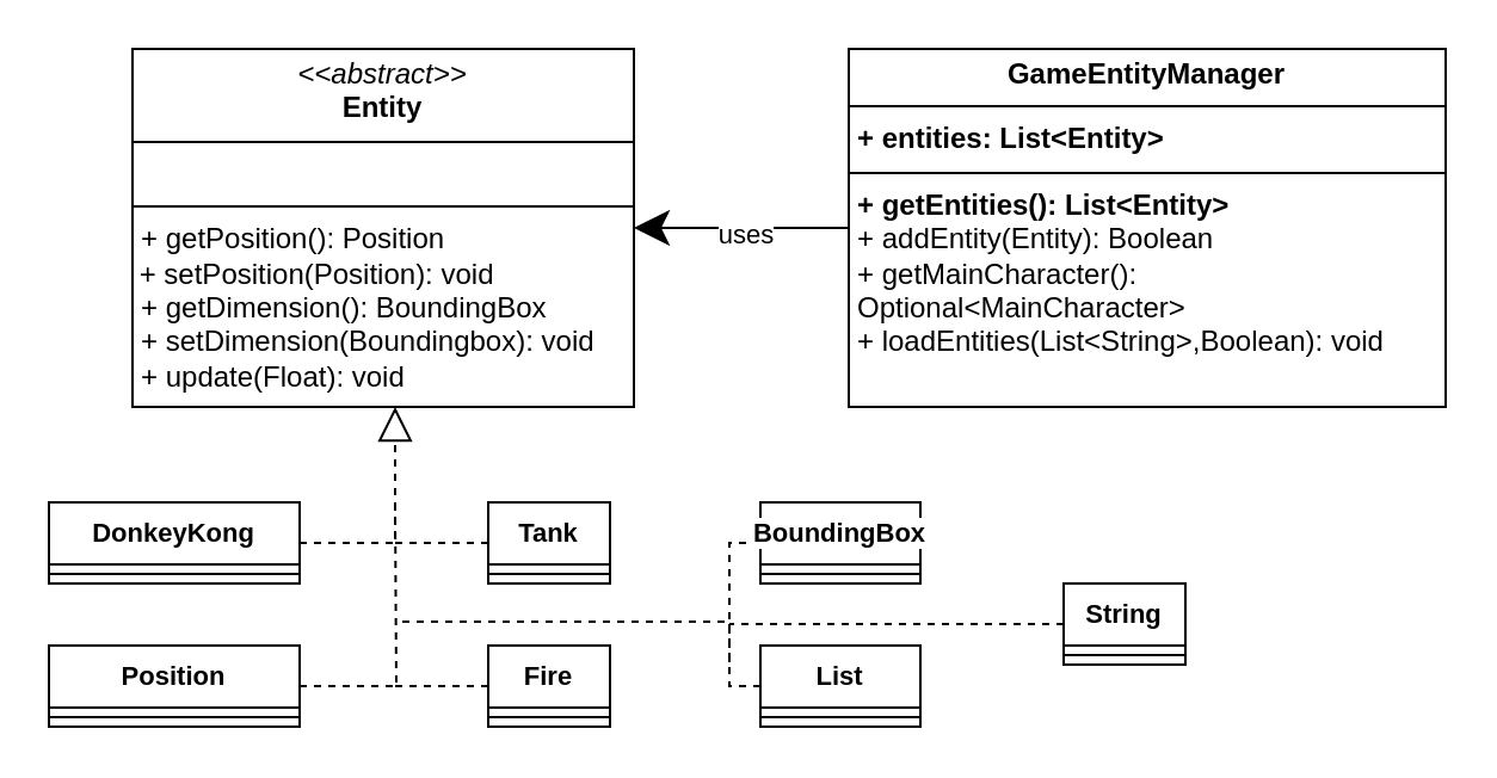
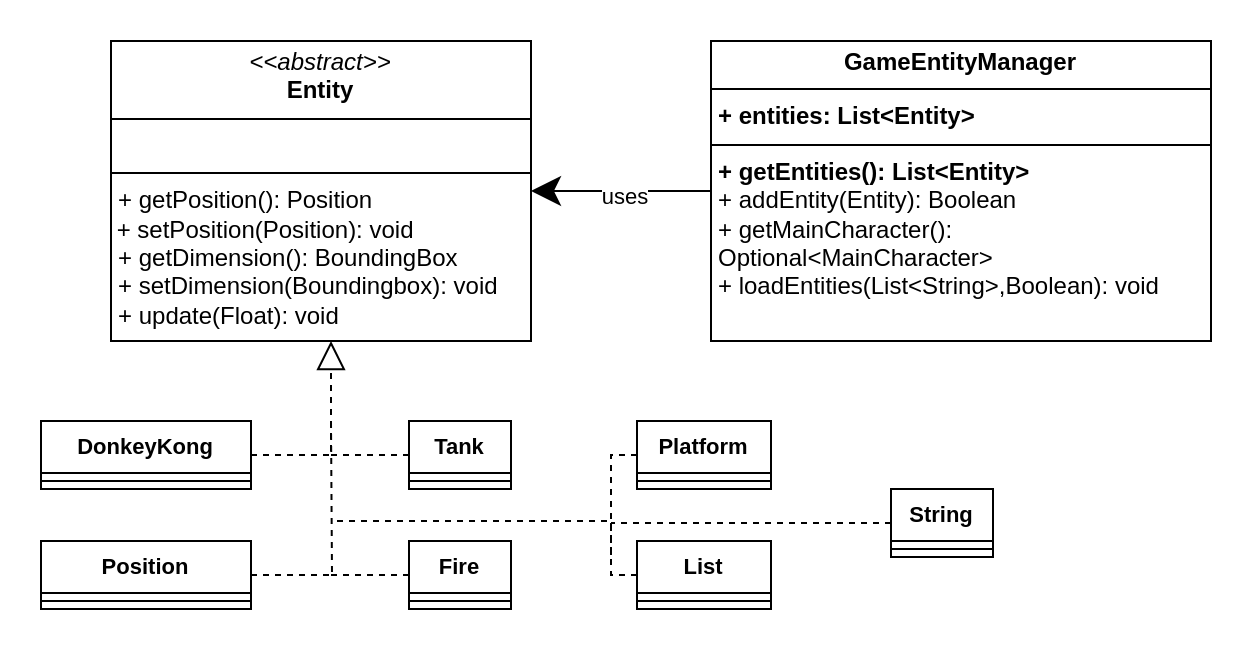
  <mxCell id="0" />
  <mxCell id="1" parent="0" />
  <mxCell id="2" value="&lt;p style=&quot;margin:0px;margin-top:4px;text-align:center;&quot;&gt;&lt;i&gt;&amp;lt;&amp;lt;abstract&amp;gt;&amp;gt;&lt;/i&gt;&lt;br&gt;&lt;b&gt;Entity&lt;/b&gt;&lt;/p&gt;&lt;hr size=&quot;1&quot; style=&quot;border-style:solid;&quot;&gt;&lt;p style=&quot;margin:0px;margin-left:4px;&quot;&gt;&lt;br&gt;&lt;/p&gt;&lt;hr size=&quot;1&quot; style=&quot;border-style:solid;&quot;&gt;&lt;p style=&quot;margin:0px;margin-left:4px;&quot;&gt;+ getPosition(): Position&lt;/p&gt;&amp;nbsp;+ setPosition(Position): void&lt;br&gt;&lt;p style=&quot;margin:0px;margin-left:4px;&quot;&gt;+ getDimension(): BoundingBox&amp;nbsp;&lt;/p&gt;&lt;p style=&quot;margin:0px;margin-left:4px;&quot;&gt;+&lt;span style=&quot;background-color: transparent; color: light-dark(rgb(0, 0, 0), rgb(255, 255, 255));&quot;&gt;&amp;nbsp;setDimension(Boundingbox): void&lt;/span&gt;&lt;/p&gt;&lt;p style=&quot;margin:0px;margin-left:4px;&quot;&gt;&lt;span style=&quot;background-color: transparent; color: light-dark(rgb(0, 0, 0), rgb(255, 255, 255));&quot;&gt;+ update(Float): void&amp;nbsp;&lt;/span&gt;&lt;/p&gt;&lt;div&gt;&lt;span style=&quot;background-color: transparent; color: light-dark(rgb(0, 0, 0), rgb(255, 255, 255));&quot;&gt;&lt;br&gt;&lt;/span&gt;&lt;/div&gt;" style="verticalAlign=top;align=left;overflow=fill;html=1;whiteSpace=wrap;" parent="1" vertex="1"><mxGeometry x="55" y="20" width="210" height="150" as="geometry" /></mxCell>
  <mxCell id="3" style="edgeStyle=orthogonalEdgeStyle;rounded=0;orthogonalLoop=1;jettySize=auto;html=1;endSize=12;" parent="1" source="5" target="2" edge="1"><mxGeometry relative="1" as="geometry"><Array as="points"><mxPoint x="378" y="95" /></Array></mxGeometry></mxCell>
  <mxCell id="4" value="uses" style="edgeLabel;html=1;align=center;verticalAlign=middle;resizable=0;points=[];" vertex="1" connectable="0" parent="3"><mxGeometry x="-0.027" y="2" relative="1" as="geometry"><mxPoint as="offset" /></mxGeometry></mxCell>
  <mxCell id="5" value="&lt;p style=&quot;margin:0px;margin-top:4px;text-align:center;&quot;&gt;&lt;b&gt;GameEntityManager&lt;/b&gt;&lt;/p&gt;&lt;hr size=&quot;1&quot; style=&quot;border-style:solid;&quot;&gt;&lt;p style=&quot;margin:0px;margin-left:4px;&quot;&gt;&lt;b&gt;+ entities: List&amp;lt;Entity&amp;gt;&lt;/b&gt;&lt;/p&gt;&lt;hr size=&quot;1&quot; style=&quot;border-style:solid;&quot;&gt;&lt;p style=&quot;margin:0px;margin-left:4px;&quot;&gt;&lt;b&gt;+ getEntities(): List&amp;lt;Entity&amp;gt;&lt;br&gt;&lt;/b&gt;+ addEntity(Entity): Boolean&lt;/p&gt;&lt;p style=&quot;margin:0px;margin-left:4px;&quot;&gt;+ getMainCharacter(): Optional&amp;lt;MainCharacter&amp;gt;&lt;/p&gt;&lt;p style=&quot;margin:0px;margin-left:4px;&quot;&gt;+ loadEntities(List&amp;lt;String&amp;gt;,Boolean): void&lt;/p&gt;" style="verticalAlign=top;align=left;overflow=fill;html=1;whiteSpace=wrap;" parent="1" vertex="1"><mxGeometry x="355" y="20" width="250" height="150" as="geometry" /></mxCell>
  <mxCell id="6" style="edgeStyle=orthogonalEdgeStyle;rounded=0;orthogonalLoop=1;jettySize=auto;html=1;endArrow=none;endFill=0;dashed=1;" edge="1" parent="1" source="7"><mxGeometry relative="1" as="geometry"><mxPoint x="165" y="260" as="targetPoint" /><Array as="points"><mxPoint x="305" y="287" /><mxPoint x="305" y="260" /></Array></mxGeometry></mxCell>
  <mxCell id="7" value="List" style="swimlane;fontStyle=1;align=center;verticalAlign=top;childLayout=stackLayout;horizontal=1;startSize=26;horizontalStack=0;resizeParent=1;resizeParentMax=0;resizeLast=0;collapsible=1;marginBottom=0;whiteSpace=wrap;html=1;fontFamily=Helvetica;fontSize=11;fontColor=default;labelBackgroundColor=default;" parent="1" vertex="1"><mxGeometry x="318" y="270" width="67" height="34" as="geometry" /></mxCell>
  <mxCell id="8" value="" style="line;strokeWidth=1;fillColor=none;align=left;verticalAlign=middle;spacingTop=-1;spacingLeft=3;spacingRight=3;rotatable=0;labelPosition=right;points=[];portConstraint=eastwest;strokeColor=inherit;fontFamily=Helvetica;fontSize=11;fontColor=default;labelBackgroundColor=default;" parent="7" vertex="1"><mxGeometry y="26" width="67" height="8" as="geometry" /></mxCell>
  <mxCell id="9" style="edgeStyle=orthogonalEdgeStyle;rounded=0;orthogonalLoop=1;jettySize=auto;html=1;endArrow=none;endFill=0;dashed=1;" edge="1" parent="1" source="10"><mxGeometry relative="1" as="geometry"><mxPoint x="305" y="280" as="targetPoint" /><Array as="points"><mxPoint x="305" y="227" /></Array></mxGeometry></mxCell>
- <mxCell id="10" value="BoundingBox" style="swimlane;fontStyle=1;align=center;verticalAlign=top;childLayout=stackLayout;horizontal=1;startSize=26;horizontalStack=0;resizeParent=1;resizeParentMax=0;resizeLast=0;collapsible=1;marginBottom=0;whiteSpace=wrap;html=1;fontFamily=Helvetica;fontSize=11;fontColor=default;labelBackgroundColor=default;" parent="1" vertex="1"><mxGeometry x="318" y="210" width="67" height="34" as="geometry" /></mxCell>
+ <mxCell id="10" value="Platform" style="swimlane;fontStyle=1;align=center;verticalAlign=top;childLayout=stackLayout;horizontal=1;startSize=26;horizontalStack=0;resizeParent=1;resizeParentMax=0;resizeLast=0;collapsible=1;marginBottom=0;whiteSpace=wrap;html=1;fontFamily=Helvetica;fontSize=11;fontColor=default;labelBackgroundColor=default;" parent="1" vertex="1"><mxGeometry x="318" y="210" width="67" height="34" as="geometry" /></mxCell>
  <mxCell id="11" value="" style="line;strokeWidth=1;fillColor=none;align=left;verticalAlign=middle;spacingTop=-1;spacingLeft=3;spacingRight=3;rotatable=0;labelPosition=right;points=[];portConstraint=eastwest;strokeColor=inherit;fontFamily=Helvetica;fontSize=11;fontColor=default;labelBackgroundColor=default;" parent="10" vertex="1"><mxGeometry y="26" width="67" height="8" as="geometry" /></mxCell>
  <mxCell id="12" style="edgeStyle=orthogonalEdgeStyle;rounded=0;orthogonalLoop=1;jettySize=auto;html=1;endArrow=none;endFill=0;dashed=1;" edge="1" parent="1" source="13"><mxGeometry relative="1" as="geometry"><mxPoint x="165" y="210" as="targetPoint" /></mxGeometry></mxCell>
  <mxCell id="13" value="Position" style="swimlane;fontStyle=1;align=center;verticalAlign=top;childLayout=stackLayout;horizontal=1;startSize=26;horizontalStack=0;resizeParent=1;resizeParentMax=0;resizeLast=0;collapsible=1;marginBottom=0;whiteSpace=wrap;html=1;fontFamily=Helvetica;fontSize=11;fontColor=default;labelBackgroundColor=default;" parent="1" vertex="1"><mxGeometry x="20" y="270" width="105" height="34" as="geometry" /></mxCell>
  <mxCell id="14" value="" style="line;strokeWidth=1;fillColor=none;align=left;verticalAlign=middle;spacingTop=-1;spacingLeft=3;spacingRight=3;rotatable=0;labelPosition=right;points=[];portConstraint=eastwest;strokeColor=inherit;fontFamily=Helvetica;fontSize=11;fontColor=default;labelBackgroundColor=default;" parent="13" vertex="1"><mxGeometry y="26" width="105" height="8" as="geometry" /></mxCell>
  <mxCell id="15" value="DonkeyKong" style="swimlane;fontStyle=1;align=center;verticalAlign=top;childLayout=stackLayout;horizontal=1;startSize=26;horizontalStack=0;resizeParent=1;resizeParentMax=0;resizeLast=0;collapsible=1;marginBottom=0;whiteSpace=wrap;html=1;fontFamily=Helvetica;fontSize=11;fontColor=default;labelBackgroundColor=default;" parent="1" vertex="1"><mxGeometry x="20" y="210" width="105" height="34" as="geometry" /></mxCell>
  <mxCell id="16" value="" style="line;strokeWidth=1;fillColor=none;align=left;verticalAlign=middle;spacingTop=-1;spacingLeft=3;spacingRight=3;rotatable=0;labelPosition=right;points=[];portConstraint=eastwest;strokeColor=inherit;fontFamily=Helvetica;fontSize=11;fontColor=default;labelBackgroundColor=default;" parent="15" vertex="1"><mxGeometry y="26" width="105" height="8" as="geometry" /></mxCell>
  <mxCell id="17" style="edgeStyle=orthogonalEdgeStyle;rounded=0;orthogonalLoop=1;jettySize=auto;html=1;endArrow=none;endFill=0;dashed=1;" edge="1" parent="1" source="18"><mxGeometry relative="1" as="geometry"><mxPoint x="165" y="227" as="targetPoint" /></mxGeometry></mxCell>
  <mxCell id="18" value="Tank" style="swimlane;fontStyle=1;align=center;verticalAlign=top;childLayout=stackLayout;horizontal=1;startSize=26;horizontalStack=0;resizeParent=1;resizeParentMax=0;resizeLast=0;collapsible=1;marginBottom=0;whiteSpace=wrap;html=1;fontFamily=Helvetica;fontSize=11;fontColor=default;labelBackgroundColor=default;" parent="1" vertex="1"><mxGeometry x="204" y="210" width="51" height="34" as="geometry" /></mxCell>
  <mxCell id="19" value="" style="line;strokeWidth=1;fillColor=none;align=left;verticalAlign=middle;spacingTop=-1;spacingLeft=3;spacingRight=3;rotatable=0;labelPosition=right;points=[];portConstraint=eastwest;strokeColor=inherit;fontFamily=Helvetica;fontSize=11;fontColor=default;labelBackgroundColor=default;" parent="18" vertex="1"><mxGeometry y="26" width="51" height="8" as="geometry" /></mxCell>
  <mxCell id="20" style="edgeStyle=orthogonalEdgeStyle;rounded=0;orthogonalLoop=1;jettySize=auto;html=1;dashed=1;endArrow=none;endFill=0;" edge="1" parent="1" source="21"><mxGeometry relative="1" as="geometry"><mxPoint x="305" y="261" as="targetPoint" /><Array as="points"><mxPoint x="305" y="260" /></Array></mxGeometry></mxCell>
  <mxCell id="21" value="String" style="swimlane;fontStyle=1;align=center;verticalAlign=top;childLayout=stackLayout;horizontal=1;startSize=26;horizontalStack=0;resizeParent=1;resizeParentMax=0;resizeLast=0;collapsible=1;marginBottom=0;whiteSpace=wrap;html=1;fontFamily=Helvetica;fontSize=11;fontColor=default;labelBackgroundColor=default;" parent="1" vertex="1"><mxGeometry x="445" y="244" width="51" height="34" as="geometry" /></mxCell>
  <mxCell id="22" value="" style="line;strokeWidth=1;fillColor=none;align=left;verticalAlign=middle;spacingTop=-1;spacingLeft=3;spacingRight=3;rotatable=0;labelPosition=right;points=[];portConstraint=eastwest;strokeColor=inherit;fontFamily=Helvetica;fontSize=11;fontColor=default;labelBackgroundColor=default;" parent="21" vertex="1"><mxGeometry y="26" width="51" height="8" as="geometry" /></mxCell>
  <mxCell id="23" style="edgeStyle=orthogonalEdgeStyle;rounded=0;orthogonalLoop=1;jettySize=auto;html=1;endArrow=none;endFill=0;dashed=1;" edge="1" parent="1" source="24"><mxGeometry relative="1" as="geometry"><mxPoint x="165" y="287" as="targetPoint" /></mxGeometry></mxCell>
  <mxCell id="24" value="Fire" style="swimlane;fontStyle=1;align=center;verticalAlign=top;childLayout=stackLayout;horizontal=1;startSize=26;horizontalStack=0;resizeParent=1;resizeParentMax=0;resizeLast=0;collapsible=1;marginBottom=0;whiteSpace=wrap;html=1;fontFamily=Helvetica;fontSize=11;fontColor=default;labelBackgroundColor=default;" vertex="1" parent="1"><mxGeometry x="204" y="270" width="51" height="34" as="geometry" /></mxCell>
  <mxCell id="25" value="" style="line;strokeWidth=1;fillColor=none;align=left;verticalAlign=middle;spacingTop=-1;spacingLeft=3;spacingRight=3;rotatable=0;labelPosition=right;points=[];portConstraint=eastwest;strokeColor=inherit;fontFamily=Helvetica;fontSize=11;fontColor=default;labelBackgroundColor=default;" vertex="1" parent="24"><mxGeometry y="26" width="51" height="8" as="geometry" /></mxCell>
  <mxCell id="26" style="edgeStyle=orthogonalEdgeStyle;rounded=0;orthogonalLoop=1;jettySize=auto;html=1;dashed=1;endArrow=block;endFill=0;endSize=12;" edge="1" parent="1" source="15"><mxGeometry relative="1" as="geometry"><mxPoint x="165" y="170" as="targetPoint" /><Array as="points"><mxPoint x="165" y="227" /><mxPoint x="165" y="185" /><mxPoint x="165" y="185" /></Array></mxGeometry></mxCell>
